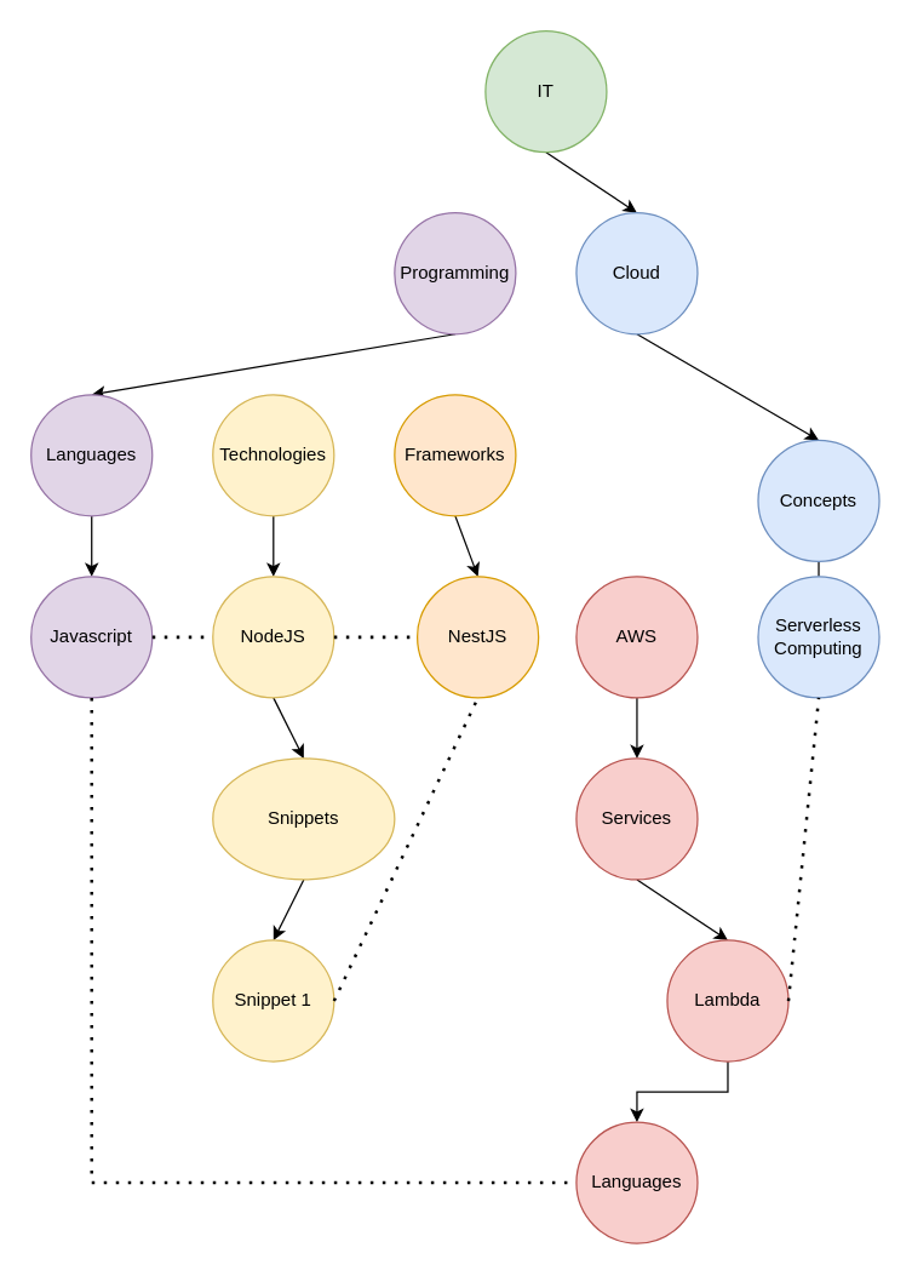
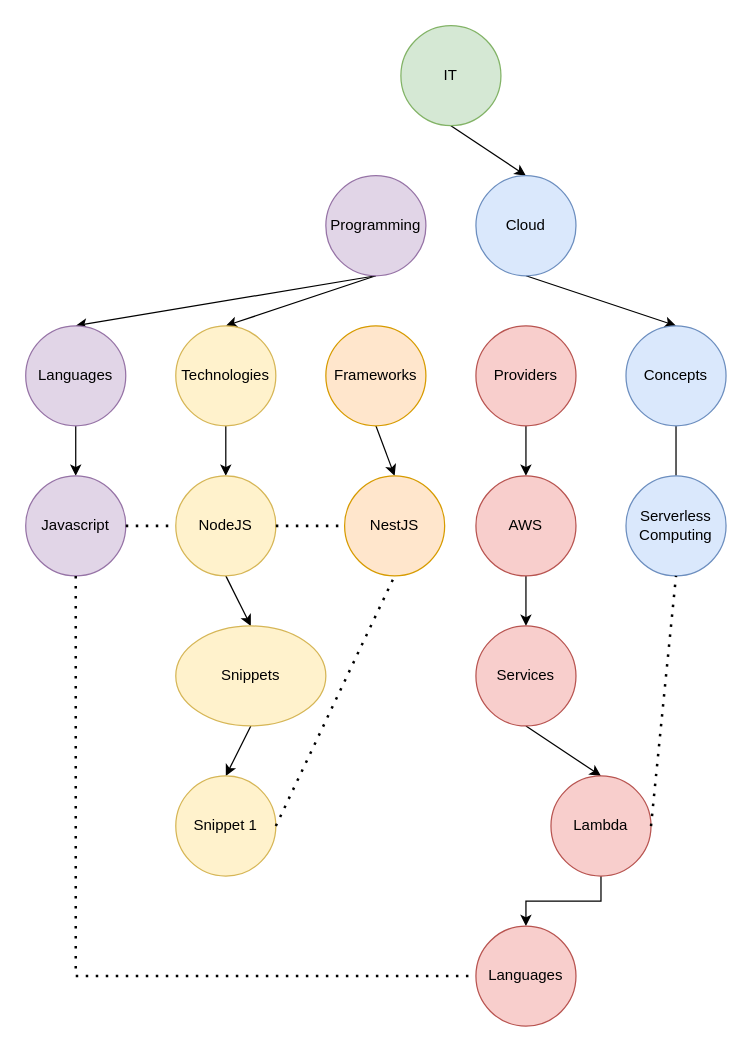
  <mxCell id="0" />
  <mxCell id="1" parent="0" />
  <mxCell id="2" style="rounded=0;orthogonalLoop=1;jettySize=auto;html=1;exitX=0.5;exitY=1;exitDx=0;exitDy=0;entryX=0.5;entryY=0;entryDx=0;entryDy=0;" parent="1" source="3" target="5" edge="1"><mxGeometry relative="1" as="geometry" /></mxCell>
  <mxCell id="3" value="IT" style="ellipse;whiteSpace=wrap;html=1;aspect=fixed;fillColor=#d5e8d4;strokeColor=#82b366;" parent="1" vertex="1"><mxGeometry x="320" y="20" width="80" height="80" as="geometry" /></mxCell>
  <mxCell id="4" style="edgeStyle=none;rounded=0;orthogonalLoop=1;jettySize=auto;html=1;exitX=0.5;exitY=1;exitDx=0;exitDy=0;entryX=0.5;entryY=0;entryDx=0;entryDy=0;" parent="1" source="5" target="10" edge="1"><mxGeometry relative="1" as="geometry" /></mxCell>
  <mxCell id="5" value="Cloud" style="ellipse;whiteSpace=wrap;html=1;aspect=fixed;fillColor=#dae8fc;strokeColor=#6c8ebf;" parent="1" vertex="1"><mxGeometry x="380" y="140" width="80" height="80" as="geometry" /></mxCell>
+ <mxCell id="6" style="edgeStyle=none;rounded=0;orthogonalLoop=1;jettySize=auto;html=1;exitX=0.5;exitY=1;exitDx=0;exitDy=0;entryX=0.5;entryY=0;entryDx=0;entryDy=0;" parent="1" source="8" target="21" edge="1"><mxGeometry relative="1" as="geometry" /></mxCell>
  <mxCell id="7" style="edgeStyle=none;rounded=0;orthogonalLoop=1;jettySize=auto;html=1;exitX=0.5;exitY=1;exitDx=0;exitDy=0;entryX=0.5;entryY=0;entryDx=0;entryDy=0;" parent="1" source="8" target="23" edge="1"><mxGeometry relative="1" as="geometry" /></mxCell>
  <mxCell id="8" value="Programming" style="ellipse;whiteSpace=wrap;html=1;aspect=fixed;fillColor=#e1d5e7;strokeColor=#9673a6;" parent="1" vertex="1"><mxGeometry x="260" y="140" width="80" height="80" as="geometry" /></mxCell>
  <mxCell id="9" style="edgeStyle=none;rounded=0;orthogonalLoop=1;jettySize=auto;html=1;exitX=0.5;exitY=1;exitDx=0;exitDy=0;entryX=0.5;entryY=0;entryDx=0;entryDy=0;endArrow=none;" parent="1" source="10" target="11" edge="1"><mxGeometry relative="1" as="geometry" /></mxCell>
- <mxCell id="10" value="Concepts" style="ellipse;whiteSpace=wrap;html=1;aspect=fixed;fillColor=#dae8fc;strokeColor=#6c8ebf;" parent="1" vertex="1"><mxGeometry x="500" y="290" width="80" height="80" as="geometry" /></mxCell>
+ <mxCell id="10" value="Concepts" style="ellipse;whiteSpace=wrap;html=1;aspect=fixed;fillColor=#dae8fc;strokeColor=#6c8ebf;" parent="1" vertex="1"><mxGeometry x="500" y="260" width="80" height="80" as="geometry" /></mxCell>
  <mxCell id="11" value="Serverless Computing" style="ellipse;whiteSpace=wrap;html=1;aspect=fixed;fillColor=#dae8fc;strokeColor=#6c8ebf;" parent="1" vertex="1"><mxGeometry x="500" y="380" width="80" height="80" as="geometry" /></mxCell>
+ <mxCell id="12" style="edgeStyle=none;rounded=0;orthogonalLoop=1;jettySize=auto;html=1;exitX=0.5;exitY=1;exitDx=0;exitDy=0;entryX=0.5;entryY=0;entryDx=0;entryDy=0;" parent="1" source="13" target="15" edge="1"><mxGeometry relative="1" as="geometry" /></mxCell>
+ <mxCell id="13" value="Providers" style="ellipse;whiteSpace=wrap;html=1;aspect=fixed;fillColor=#f8cecc;strokeColor=#b85450;" parent="1" vertex="1"><mxGeometry x="380" y="260" width="80" height="80" as="geometry" /></mxCell>
  <mxCell id="14" style="edgeStyle=none;rounded=0;orthogonalLoop=1;jettySize=auto;html=1;exitX=0.5;exitY=1;exitDx=0;exitDy=0;entryX=0.5;entryY=0;entryDx=0;entryDy=0;" parent="1" source="15" target="17" edge="1"><mxGeometry relative="1" as="geometry" /></mxCell>
  <mxCell id="15" value="AWS" style="ellipse;whiteSpace=wrap;html=1;aspect=fixed;fillColor=#f8cecc;strokeColor=#b85450;" parent="1" vertex="1"><mxGeometry x="380" y="380" width="80" height="80" as="geometry" /></mxCell>
  <mxCell id="16" style="edgeStyle=none;rounded=0;orthogonalLoop=1;jettySize=auto;html=1;exitX=0.5;exitY=1;exitDx=0;exitDy=0;entryX=0.5;entryY=0;entryDx=0;entryDy=0;" parent="1" source="17" target="19" edge="1"><mxGeometry relative="1" as="geometry" /></mxCell>
  <mxCell id="17" value="Services" style="ellipse;whiteSpace=wrap;html=1;aspect=fixed;fillColor=#f8cecc;strokeColor=#b85450;" parent="1" vertex="1"><mxGeometry x="380" y="500" width="80" height="80" as="geometry" /></mxCell>
  <mxCell id="18" style="edgeStyle=orthogonalEdgeStyle;rounded=0;orthogonalLoop=1;jettySize=auto;html=1;exitX=0.5;exitY=1;exitDx=0;exitDy=0;" edge="1" parent="1" source="19" target="37"><mxGeometry relative="1" as="geometry" /></mxCell>
  <mxCell id="19" value="Lambda" style="ellipse;whiteSpace=wrap;html=1;aspect=fixed;fillColor=#f8cecc;strokeColor=#b85450;" parent="1" vertex="1"><mxGeometry x="440" y="620" width="80" height="80" as="geometry" /></mxCell>
  <mxCell id="20" style="edgeStyle=none;rounded=0;orthogonalLoop=1;jettySize=auto;html=1;exitX=0.5;exitY=1;exitDx=0;exitDy=0;" parent="1" source="21" target="25" edge="1"><mxGeometry relative="1" as="geometry" /></mxCell>
  <mxCell id="21" value="Technologies" style="ellipse;whiteSpace=wrap;html=1;aspect=fixed;fillColor=#fff2cc;strokeColor=#d6b656;" parent="1" vertex="1"><mxGeometry x="140" y="260" width="80" height="80" as="geometry" /></mxCell>
  <mxCell id="22" style="edgeStyle=none;rounded=0;orthogonalLoop=1;jettySize=auto;html=1;exitX=0.5;exitY=1;exitDx=0;exitDy=0;entryX=0.5;entryY=0;entryDx=0;entryDy=0;" parent="1" source="23" target="26" edge="1"><mxGeometry relative="1" as="geometry" /></mxCell>
  <mxCell id="23" value="Languages" style="ellipse;whiteSpace=wrap;html=1;aspect=fixed;fillColor=#e1d5e7;strokeColor=#9673a6;" parent="1" vertex="1"><mxGeometry x="20" y="260" width="80" height="80" as="geometry" /></mxCell>
  <mxCell id="24" style="edgeStyle=none;rounded=0;orthogonalLoop=1;jettySize=auto;html=1;exitX=0.5;exitY=1;exitDx=0;exitDy=0;entryX=0.5;entryY=0;entryDx=0;entryDy=0;" parent="1" source="25" target="33" edge="1"><mxGeometry relative="1" as="geometry" /></mxCell>
  <mxCell id="25" value="NodeJS" style="ellipse;whiteSpace=wrap;html=1;aspect=fixed;fillColor=#fff2cc;strokeColor=#d6b656;" parent="1" vertex="1"><mxGeometry x="140" y="380" width="80" height="80" as="geometry" /></mxCell>
  <mxCell id="26" value="Javascript" style="ellipse;whiteSpace=wrap;html=1;aspect=fixed;fillColor=#e1d5e7;strokeColor=#9673a6;" parent="1" vertex="1"><mxGeometry x="20" y="380" width="80" height="80" as="geometry" /></mxCell>
  <mxCell id="27" value="" style="endArrow=none;dashed=1;html=1;dashPattern=1 3;strokeWidth=2;rounded=0;exitX=1;exitY=0.5;exitDx=0;exitDy=0;entryX=0;entryY=0.5;entryDx=0;entryDy=0;" parent="1" source="26" target="25" edge="1"><mxGeometry width="50" height="50" relative="1" as="geometry"><mxPoint x="370" y="400" as="sourcePoint" /><mxPoint x="420" y="350" as="targetPoint" /></mxGeometry></mxCell>
  <mxCell id="28" style="edgeStyle=none;rounded=0;orthogonalLoop=1;jettySize=auto;html=1;exitX=0.5;exitY=1;exitDx=0;exitDy=0;entryX=0.5;entryY=0;entryDx=0;entryDy=0;" parent="1" source="29" target="30" edge="1"><mxGeometry relative="1" as="geometry" /></mxCell>
  <mxCell id="29" value="Frameworks" style="ellipse;whiteSpace=wrap;html=1;aspect=fixed;fillColor=#ffe6cc;strokeColor=#d79b00;" parent="1" vertex="1"><mxGeometry x="260" y="260" width="80" height="80" as="geometry" /></mxCell>
  <mxCell id="30" value="NestJS" style="ellipse;whiteSpace=wrap;html=1;aspect=fixed;fillColor=#ffe6cc;strokeColor=#d79b00;" parent="1" vertex="1"><mxGeometry x="275" y="380" width="80" height="80" as="geometry" /></mxCell>
  <mxCell id="31" value="" style="endArrow=none;dashed=1;html=1;dashPattern=1 3;strokeWidth=2;rounded=0;exitX=1;exitY=0.5;exitDx=0;exitDy=0;entryX=0;entryY=0.5;entryDx=0;entryDy=0;" parent="1" source="25" target="30" edge="1"><mxGeometry width="50" height="50" relative="1" as="geometry"><mxPoint x="370" y="400" as="sourcePoint" /><mxPoint x="420" y="350" as="targetPoint" /></mxGeometry></mxCell>
  <mxCell id="32" style="edgeStyle=none;rounded=0;orthogonalLoop=1;jettySize=auto;html=1;exitX=0.5;exitY=1;exitDx=0;exitDy=0;entryX=0.5;entryY=0;entryDx=0;entryDy=0;" parent="1" source="33" target="34" edge="1"><mxGeometry relative="1" as="geometry" /></mxCell>
  <mxCell id="33" value="Snippets" style="ellipse;whiteSpace=wrap;html=1;aspect=fixed;fillColor=#fff2cc;strokeColor=#d6b656;" parent="1" vertex="1"><mxGeometry x="140" y="500" width="120" height="80" as="geometry" /></mxCell>
  <mxCell id="34" value="Snippet 1" style="ellipse;whiteSpace=wrap;html=1;aspect=fixed;fillColor=#fff2cc;strokeColor=#d6b656;" parent="1" vertex="1"><mxGeometry x="140" y="620" width="80" height="80" as="geometry" /></mxCell>
  <mxCell id="35" value="" style="endArrow=none;dashed=1;html=1;dashPattern=1 3;strokeWidth=2;rounded=0;exitX=1;exitY=0.5;exitDx=0;exitDy=0;entryX=0.5;entryY=1;entryDx=0;entryDy=0;" parent="1" source="34" target="30" edge="1"><mxGeometry width="50" height="50" relative="1" as="geometry"><mxPoint x="370" y="400" as="sourcePoint" /><mxPoint x="420" y="350" as="targetPoint" /></mxGeometry></mxCell>
  <mxCell id="36" value="" style="endArrow=none;dashed=1;html=1;dashPattern=1 3;strokeWidth=2;rounded=0;exitX=1;exitY=0.5;exitDx=0;exitDy=0;entryX=0.5;entryY=1;entryDx=0;entryDy=0;" parent="1" source="19" target="11" edge="1"><mxGeometry width="50" height="50" relative="1" as="geometry"><mxPoint x="370" y="500" as="sourcePoint" /><mxPoint x="420" y="450" as="targetPoint" /></mxGeometry></mxCell>
  <mxCell id="37" value="Languages" style="ellipse;whiteSpace=wrap;html=1;aspect=fixed;fillColor=#f8cecc;strokeColor=#b85450;" vertex="1" parent="1"><mxGeometry x="380" y="740" width="80" height="80" as="geometry" /></mxCell>
  <mxCell id="38" value="" style="endArrow=none;dashed=1;html=1;dashPattern=1 3;strokeWidth=2;rounded=0;exitX=0.5;exitY=1;exitDx=0;exitDy=0;entryX=0;entryY=0.5;entryDx=0;entryDy=0;" edge="1" parent="1" source="26" target="37"><mxGeometry width="50" height="50" relative="1" as="geometry"><mxPoint x="370" y="600" as="sourcePoint" /><mxPoint x="420" y="550" as="targetPoint" /><Array as="points"><mxPoint x="60" y="780" /></Array></mxGeometry></mxCell>
